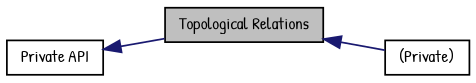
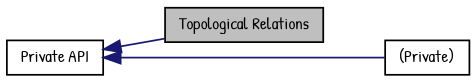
  digraph {
    fontname="Patrick Hand"
    rankdir=LR
    node [color=black fillcolor=white fontname="Patrick Hand" fontsize=10 shape=record style=filled]
    edge [color=midnightblue dir=back fontname="Patrick Hand" fontsize=8 labelfontname="FreeSans.ttf" labelfontsize=8 shape=plaintext style=solid]
    n1 [fillcolor=grey75 fontcolor=black height=0.2 label="Topological Relations" width=0.4]
    n2 [height=0.2 label="(Private)" width=0.4]
    n3 [height=0.2 label="Private API" width=0.4]
-   n1 -> n2
+   n3 -> n2
    n3 -> n1
  }
